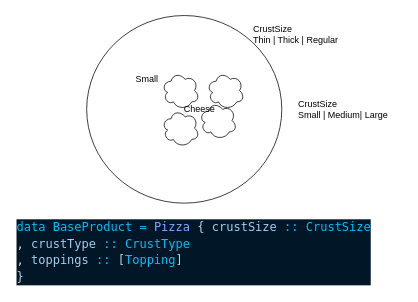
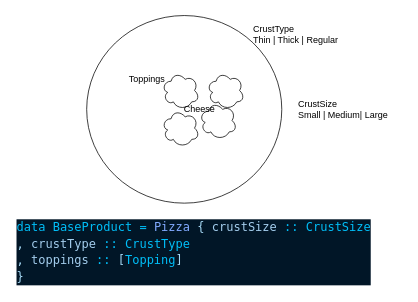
  <mxCell id="0" />
  <mxCell id="1" parent="0" />
  <mxCell id="2" value="" style="ellipse;whiteSpace=wrap;html=1;" vertex="1" parent="1"><mxGeometry x="115" y="20" width="260" height="250" as="geometry" /></mxCell>
  <mxCell id="3" value="" style="ellipse;shape=cloud;whiteSpace=wrap;html=1;" vertex="1" parent="1"><mxGeometry x="215" y="145" width="50" height="50" as="geometry" /></mxCell>
  <mxCell id="4" value="" style="ellipse;shape=cloud;whiteSpace=wrap;html=1;" vertex="1" parent="1"><mxGeometry x="265" y="135" width="50" height="50" as="geometry" /></mxCell>
  <mxCell id="5" value="" style="ellipse;shape=cloud;whiteSpace=wrap;html=1;" vertex="1" parent="1"><mxGeometry x="275" y="95" width="50" height="50" as="geometry" /></mxCell>
  <mxCell id="6" value="" style="ellipse;shape=cloud;whiteSpace=wrap;html=1;" vertex="1" parent="1"><mxGeometry x="215" y="95" width="50" height="50" as="geometry" /></mxCell>
- <mxCell id="7" value="Small&lt;br&gt;" style="text;html=1;align=center;verticalAlign=middle;resizable=0;points=[];autosize=1;strokeColor=none;fillColor=none;" vertex="1" parent="1"><mxGeometry x="165" y="95" width="60" height="20" as="geometry" /></mxCell>
+ <mxCell id="7" value="Toppings&lt;br&gt;" style="text;html=1;align=center;verticalAlign=middle;resizable=0;points=[];autosize=1;strokeColor=none;fillColor=none;" vertex="1" parent="1"><mxGeometry x="165" y="95" width="60" height="20" as="geometry" /></mxCell>
  <mxCell id="8" value="Cheese" style="text;html=1;align=center;verticalAlign=middle;resizable=0;points=[];autosize=1;strokeColor=none;fillColor=none;" vertex="1" parent="1"><mxGeometry x="235" y="135" width="60" height="20" as="geometry" /></mxCell>
- <mxCell id="9" value="CrustSize&lt;br&gt;Thin | Thick | Regular&amp;nbsp;" style="text;html=1;strokeColor=none;fillColor=none;align=left;verticalAlign=middle;whiteSpace=wrap;rounded=0;" vertex="1" parent="1"><mxGeometry x="335" y="30" width="120" height="30" as="geometry" /></mxCell>
+ <mxCell id="9" value="CrustType&lt;br&gt;Thin | Thick | Regular&amp;nbsp;" style="text;html=1;strokeColor=none;fillColor=none;align=left;verticalAlign=middle;whiteSpace=wrap;rounded=0;" vertex="1" parent="1"><mxGeometry x="335" y="30" width="120" height="30" as="geometry" /></mxCell>
  <mxCell id="10" value="CrustSize&lt;br&gt;Small | Medium| Large" style="text;html=1;align=left;verticalAlign=middle;resizable=0;points=[];autosize=1;strokeColor=none;fillColor=none;" vertex="1" parent="1"><mxGeometry x="395" y="130" width="140" height="30" as="geometry" /></mxCell>
  <mxCell id="11" value="&lt;div style=&quot;color: rgb(167 , 219 , 247) ; background-color: rgb(1 , 22 , 39) ; font-family: &amp;quot;jetbrains mono&amp;quot; , &amp;quot;droid sans mono&amp;quot; , monospace , monospace , &amp;quot;droid sans fallback&amp;quot; ; font-size: 16px ; line-height: 22px&quot;&gt;&lt;div&gt;&lt;span style=&quot;color: #00bff9&quot;&gt;data&lt;/span&gt; &lt;span style=&quot;color: #00bff9&quot;&gt;BaseProduct&lt;/span&gt; &lt;span style=&quot;color: #00bff9&quot;&gt;=&lt;/span&gt; &lt;span style=&quot;color: #82aaff&quot;&gt;Pizza&lt;/span&gt; { &lt;span style=&quot;color: #a4ceee&quot;&gt;crustSize&lt;/span&gt; &lt;span style=&quot;color: #00bff9&quot;&gt;::&lt;/span&gt; &lt;span style=&quot;color: #00bff9&quot;&gt;CrustSize&lt;/span&gt;&lt;/div&gt;&lt;div&gt;                   , &lt;span style=&quot;color: #a4ceee&quot;&gt;crustType&lt;/span&gt; &lt;span style=&quot;color: #00bff9&quot;&gt;::&lt;/span&gt; &lt;span style=&quot;color: #00bff9&quot;&gt;CrustType&lt;/span&gt;&lt;/div&gt;&lt;div&gt;                   , &lt;span style=&quot;color: #a4ceee&quot;&gt;toppings&lt;/span&gt;  &lt;span style=&quot;color: #00bff9&quot;&gt;::&lt;/span&gt; [&lt;span style=&quot;color: #00bff9&quot;&gt;Topping&lt;/span&gt;]&lt;/div&gt;&lt;div&gt;                   }&lt;/div&gt;&lt;/div&gt;" style="text;html=1;align=left;verticalAlign=middle;resizable=0;points=[];autosize=1;strokeColor=none;fillColor=none;" vertex="1" parent="1"><mxGeometry x="20" y="290" width="490" height="90" as="geometry" /></mxCell>
